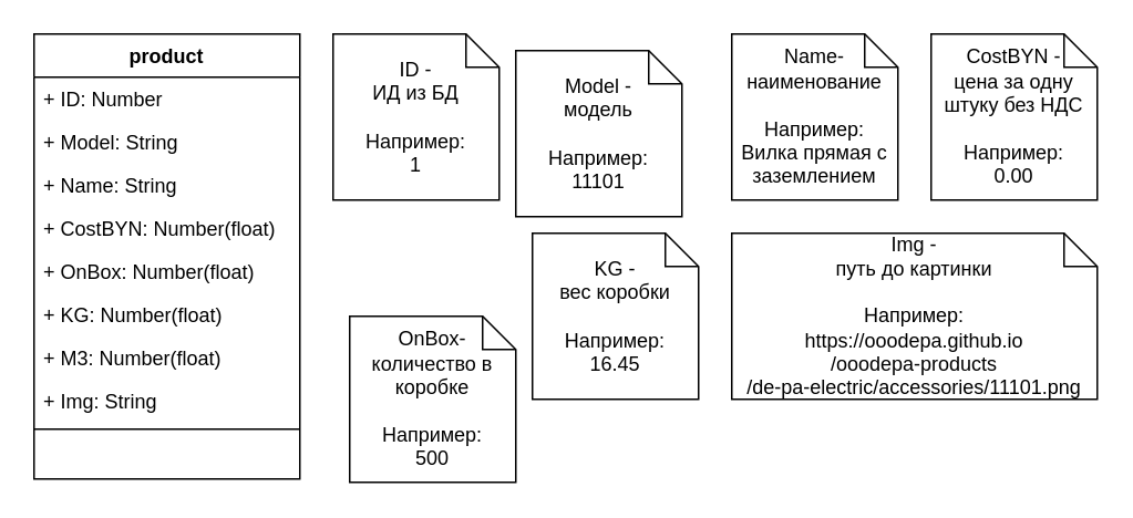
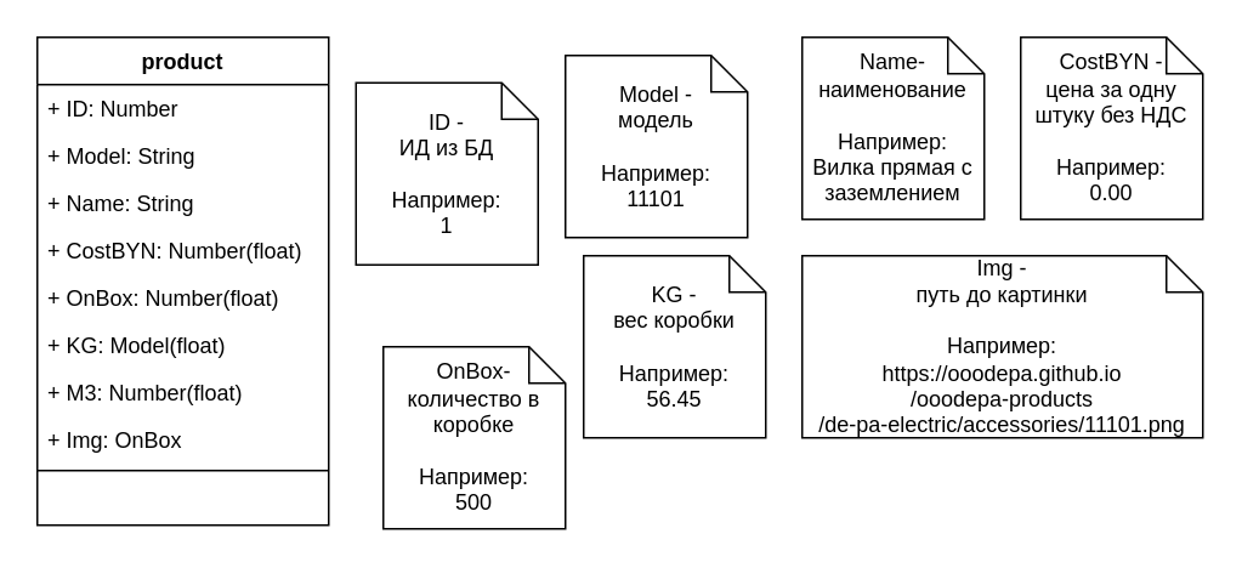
  <mxCell id="0" />
  <mxCell id="1" parent="0" />
  <mxCell id="2" value="product" style="swimlane;fontStyle=1;align=center;verticalAlign=top;childLayout=stackLayout;horizontal=1;startSize=26;horizontalStack=0;resizeParent=1;resizeParentMax=0;resizeLast=0;collapsible=1;marginBottom=0;" vertex="1" parent="1"><mxGeometry x="20" y="20" width="160" height="268" as="geometry" /></mxCell>
  <mxCell id="3" value="+ ID: Number" style="text;strokeColor=none;fillColor=none;align=left;verticalAlign=top;spacingLeft=4;spacingRight=4;overflow=hidden;rotatable=0;points=[[0,0.5],[1,0.5]];portConstraint=eastwest;" vertex="1" parent="2"><mxGeometry y="26" width="160" height="26" as="geometry" /></mxCell>
  <mxCell id="4" value="+ Model: String" style="text;strokeColor=none;fillColor=none;align=left;verticalAlign=top;spacingLeft=4;spacingRight=4;overflow=hidden;rotatable=0;points=[[0,0.5],[1,0.5]];portConstraint=eastwest;" vertex="1" parent="2"><mxGeometry y="52" width="160" height="26" as="geometry" /></mxCell>
  <mxCell id="5" value="+ Name: String" style="text;strokeColor=none;fillColor=none;align=left;verticalAlign=top;spacingLeft=4;spacingRight=4;overflow=hidden;rotatable=0;points=[[0,0.5],[1,0.5]];portConstraint=eastwest;" vertex="1" parent="2"><mxGeometry y="78" width="160" height="26" as="geometry" /></mxCell>
  <mxCell id="6" value="+ CostBYN: Number(float)" style="text;strokeColor=none;fillColor=none;align=left;verticalAlign=top;spacingLeft=4;spacingRight=4;overflow=hidden;rotatable=0;points=[[0,0.5],[1,0.5]];portConstraint=eastwest;" vertex="1" parent="2"><mxGeometry y="104" width="160" height="26" as="geometry" /></mxCell>
  <mxCell id="7" value="+ OnBox: Number(float)" style="text;strokeColor=none;fillColor=none;align=left;verticalAlign=top;spacingLeft=4;spacingRight=4;overflow=hidden;rotatable=0;points=[[0,0.5],[1,0.5]];portConstraint=eastwest;" vertex="1" parent="2"><mxGeometry y="130" width="160" height="26" as="geometry" /></mxCell>
- <mxCell id="8" value="+ KG: Number(float)" style="text;strokeColor=none;fillColor=none;align=left;verticalAlign=top;spacingLeft=4;spacingRight=4;overflow=hidden;rotatable=0;points=[[0,0.5],[1,0.5]];portConstraint=eastwest;" vertex="1" parent="2"><mxGeometry y="156" width="160" height="26" as="geometry" /></mxCell>
+ <mxCell id="8" value="+ KG: Model(float)" style="text;strokeColor=none;fillColor=none;align=left;verticalAlign=top;spacingLeft=4;spacingRight=4;overflow=hidden;rotatable=0;points=[[0,0.5],[1,0.5]];portConstraint=eastwest;" vertex="1" parent="2"><mxGeometry y="156" width="160" height="26" as="geometry" /></mxCell>
  <mxCell id="9" value="+ M3: Number(float)" style="text;strokeColor=none;fillColor=none;align=left;verticalAlign=top;spacingLeft=4;spacingRight=4;overflow=hidden;rotatable=0;points=[[0,0.5],[1,0.5]];portConstraint=eastwest;" vertex="1" parent="2"><mxGeometry y="182" width="160" height="26" as="geometry" /></mxCell>
- <mxCell id="10" value="+ Img: String" style="text;strokeColor=none;fillColor=none;align=left;verticalAlign=top;spacingLeft=4;spacingRight=4;overflow=hidden;rotatable=0;points=[[0,0.5],[1,0.5]];portConstraint=eastwest;" vertex="1" parent="2"><mxGeometry y="208" width="160" height="26" as="geometry" /></mxCell>
+ <mxCell id="10" value="+ Img: OnBox" style="text;strokeColor=none;fillColor=none;align=left;verticalAlign=top;spacingLeft=4;spacingRight=4;overflow=hidden;rotatable=0;points=[[0,0.5],[1,0.5]];portConstraint=eastwest;" vertex="1" parent="2"><mxGeometry y="208" width="160" height="26" as="geometry" /></mxCell>
  <mxCell id="11" value="" style="line;strokeWidth=1;fillColor=none;align=left;verticalAlign=middle;spacingTop=-1;spacingLeft=3;spacingRight=3;rotatable=0;labelPosition=right;points=[];portConstraint=eastwest;" vertex="1" parent="2"><mxGeometry y="234" width="160" height="8" as="geometry" /></mxCell>
  <mxCell id="12" value=" " style="text;strokeColor=none;fillColor=none;align=left;verticalAlign=top;spacingLeft=4;spacingRight=4;overflow=hidden;rotatable=0;points=[[0,0.5],[1,0.5]];portConstraint=eastwest;" vertex="1" parent="2"><mxGeometry y="242" width="160" height="26" as="geometry" /></mxCell>
  <mxCell id="13" value="Model -&lt;br&gt;модель&lt;br&gt;&lt;br&gt;Например:&lt;br&gt;11101&lt;br&gt;" style="shape=note;size=20;whiteSpace=wrap;html=1;" vertex="1" parent="1"><mxGeometry x="310" y="30" width="100" height="100" as="geometry" /></mxCell>
  <mxCell id="14" value="Name- наименование&lt;br&gt;&lt;br&gt;Например:&lt;br&gt;Вилка прямая с заземлением" style="shape=note;size=20;whiteSpace=wrap;html=1;" vertex="1" parent="1"><mxGeometry x="440" y="20" width="100" height="100" as="geometry" /></mxCell>
  <mxCell id="15" value="OnBox- количество в коробке&lt;br&gt;&lt;br&gt;Например:&lt;br&gt;500" style="shape=note;size=20;whiteSpace=wrap;html=1;" vertex="1" parent="1"><mxGeometry x="210" y="190" width="100" height="100" as="geometry" /></mxCell>
- <mxCell id="16" value="KG -&lt;br&gt;вес коробки&lt;br&gt;&lt;br&gt;Например:&lt;br&gt;16.45&lt;br&gt;" style="shape=note;size=20;whiteSpace=wrap;html=1;" vertex="1" parent="1"><mxGeometry x="320" y="140" width="100" height="100" as="geometry" /></mxCell>
+ <mxCell id="16" value="KG -&lt;br&gt;вес коробки&lt;br&gt;&lt;br&gt;Например:&lt;br&gt;56.45&lt;br&gt;" style="shape=note;size=20;whiteSpace=wrap;html=1;" vertex="1" parent="1"><mxGeometry x="320" y="140" width="100" height="100" as="geometry" /></mxCell>
  <mxCell id="17" value="Img -&lt;br&gt;путь до картинки&lt;br&gt;&lt;br&gt;Например:&lt;br&gt;https://ooodepa.github.io&lt;br&gt;/ooodepa-products&lt;br&gt;/de-pa-electric/accessories/11101.png" style="shape=note;size=20;whiteSpace=wrap;html=1;" vertex="1" parent="1"><mxGeometry x="440" y="140" width="220" height="100" as="geometry" /></mxCell>
- <mxCell id="18" value="ID -&lt;br&gt;ИД из БД&lt;br&gt;&lt;br&gt;Например:&lt;br&gt;1" style="shape=note;size=20;whiteSpace=wrap;html=1;" vertex="1" parent="1"><mxGeometry x="200" y="20" width="100" height="100" as="geometry" /></mxCell>
+ <mxCell id="18" value="ID -&lt;br&gt;ИД из БД&lt;br&gt;&lt;br&gt;Например:&lt;br&gt;1" style="shape=note;size=20;whiteSpace=wrap;html=1;" vertex="1" parent="1"><mxGeometry x="195" y="45" width="100" height="100" as="geometry" /></mxCell>
  <mxCell id="19" value="CostBYN -&lt;br&gt;цена за одну штуку без НДС&lt;br&gt;&lt;br&gt;Например:&lt;br&gt;0.00" style="shape=note;size=20;whiteSpace=wrap;html=1;" vertex="1" parent="1"><mxGeometry x="560" y="20" width="100" height="100" as="geometry" /></mxCell>
